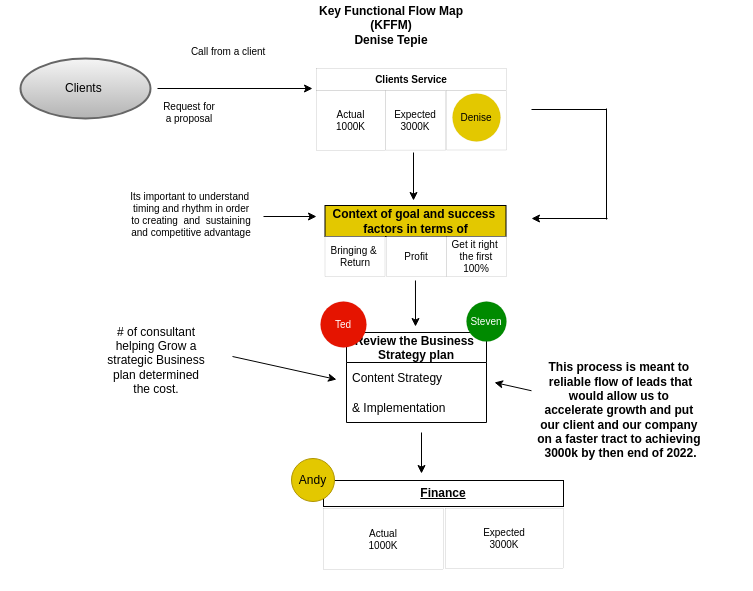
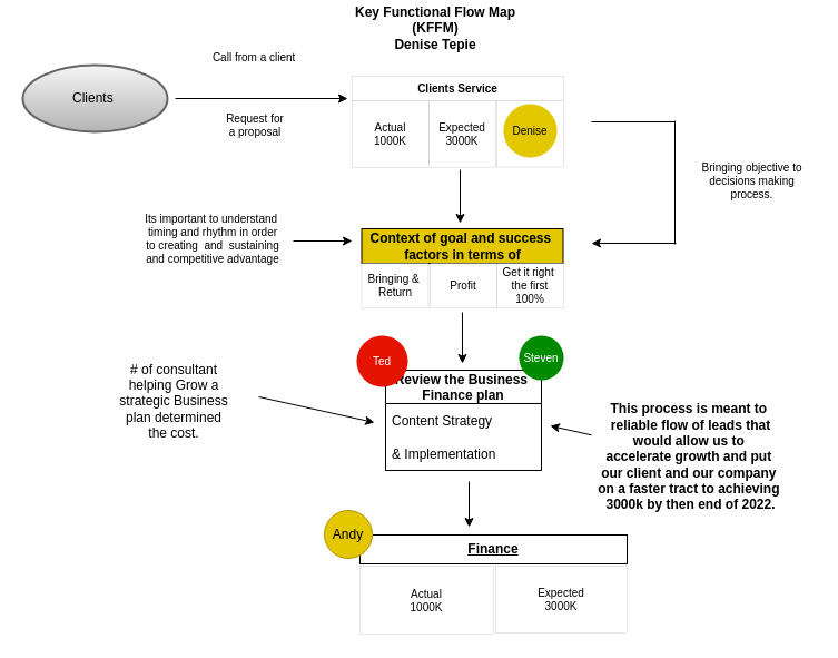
  <mxCell id="0" />
  <mxCell id="1" parent="0" />
  <mxCell id="2" value="&lt;b&gt;Context of goal and success&amp;nbsp;&lt;br&gt;factors in terms of&lt;br&gt;&lt;/b&gt;" style="rounded=0;whiteSpace=wrap;html=1;fillColor=#e3c800;" parent="1" vertex="1"><mxGeometry x="324.5" y="205" width="181" height="31" as="geometry" /></mxCell>
  <mxCell id="3" style="edgeStyle=none;rounded=0;orthogonalLoop=1;jettySize=auto;html=1;entryX=1;entryY=0.75;entryDx=0;entryDy=0;" parent="1" edge="1"><mxGeometry relative="1" as="geometry"><mxPoint x="546" y="202.5" as="sourcePoint" /><mxPoint x="546" y="202.5" as="targetPoint" /></mxGeometry></mxCell>
  <mxCell id="4" style="edgeStyle=none;rounded=0;orthogonalLoop=1;jettySize=auto;html=1;exitX=0;exitY=0.5;exitDx=0;exitDy=0;" parent="1" edge="1"><mxGeometry relative="1" as="geometry"><mxPoint x="486" y="195" as="sourcePoint" /><mxPoint x="486" y="195" as="targetPoint" /></mxGeometry></mxCell>
  <mxCell id="5" value="&amp;nbsp;Clients &amp;nbsp;" style="strokeWidth=2;html=1;shape=mxgraph.flowchart.start_1;whiteSpace=wrap;fillColor=#f5f5f5;gradientColor=#b3b3b3;strokeColor=#666666;" parent="1" vertex="1"><mxGeometry x="20" y="58" width="130" height="60" as="geometry" /></mxCell>
- <mxCell id="6" value="Review the Business &#10;Strategy plan" style="swimlane;fontStyle=1;childLayout=stackLayout;horizontal=1;startSize=30;horizontalStack=0;resizeParent=1;resizeParentMax=0;resizeLast=0;collapsible=1;marginBottom=0;" parent="1" vertex="1"><mxGeometry x="346" y="332" width="140" height="90" as="geometry" /></mxCell>
+ <mxCell id="6" value="Review the Business &#10;Finance plan" style="swimlane;fontStyle=1;childLayout=stackLayout;horizontal=1;startSize=30;horizontalStack=0;resizeParent=1;resizeParentMax=0;resizeLast=0;collapsible=1;marginBottom=0;" parent="1" vertex="1"><mxGeometry x="346" y="332" width="140" height="90" as="geometry" /></mxCell>
  <mxCell id="7" value="Content Strategy" style="text;strokeColor=none;fillColor=none;align=left;verticalAlign=middle;spacingLeft=4;spacingRight=4;overflow=hidden;points=[[0,0.5],[1,0.5]];portConstraint=eastwest;rotatable=0;" parent="6" vertex="1"><mxGeometry y="30" width="140" height="30" as="geometry" /></mxCell>
  <mxCell id="8" value="&amp; Implementation" style="text;strokeColor=none;fillColor=none;align=left;verticalAlign=middle;spacingLeft=4;spacingRight=4;overflow=hidden;points=[[0,0.5],[1,0.5]];portConstraint=eastwest;rotatable=0;" parent="6" vertex="1"><mxGeometry y="60" width="140" height="30" as="geometry" /></mxCell>
  <mxCell id="9" value="# of consultant helping Grow a strategic Business plan determined the cost." style="text;html=1;strokeColor=none;fillColor=none;align=center;verticalAlign=middle;whiteSpace=wrap;rounded=0;" parent="1" vertex="1"><mxGeometry x="106" y="309" width="100" height="101" as="geometry" /></mxCell>
  <mxCell id="10" value="&lt;b&gt;&lt;u&gt;Finance&lt;br&gt;&lt;/u&gt;&lt;/b&gt;" style="rounded=0;whiteSpace=wrap;html=1;" parent="1" vertex="1"><mxGeometry x="323" y="480" width="240" height="26" as="geometry" /></mxCell>
  <mxCell id="11" value="Andy" style="ellipse;whiteSpace=wrap;html=1;aspect=fixed;fillColor=#e3c800;fontColor=#000000;strokeColor=#B09500;" parent="1" vertex="1"><mxGeometry x="291" y="458" width="43" height="43" as="geometry" /></mxCell>
  <mxCell id="12" value="This process is meant to&amp;nbsp;&lt;br&gt;reliable flow of leads that&lt;br&gt;would allow us to&amp;nbsp;&lt;br&gt;accelerate growth and put&amp;nbsp;&lt;br&gt;our client and our company&amp;nbsp;&lt;br&gt;on a faster tract to achieving&amp;nbsp;&lt;br&gt;3000k by then end of 2022." style="text;html=1;align=center;verticalAlign=middle;resizable=0;points=[];autosize=1;strokeColor=none;fillColor=none;fontStyle=1;strokeWidth=0;" parent="1" vertex="1"><mxGeometry x="531" y="359" width="177" height="102" as="geometry" /></mxCell>
  <mxCell id="13" value="Den" style="ellipse;whiteSpace=wrap;html=1;aspect=fixed;fillColor=#e51400;strokeColor=#B20000;fontColor=#ffffff;" parent="1" vertex="1"><mxGeometry x="455.75" y="99.5" width="40.5" height="40.5" as="geometry" /></mxCell>
  <mxCell id="14" value="Key Functional Flow Map (KFFM)&lt;br&gt;Denise Tepie" style="text;html=1;strokeColor=none;fillColor=none;align=center;verticalAlign=middle;whiteSpace=wrap;rounded=0;fontStyle=1" parent="1" vertex="1"><mxGeometry x="316" y="20" width="150" height="10" as="geometry" /></mxCell>
  <mxCell id="15" style="edgeStyle=none;rounded=0;orthogonalLoop=1;jettySize=auto;html=1;exitX=0.5;exitY=1;exitDx=0;exitDy=0;fontSize=10;" parent="1" edge="1"><mxGeometry relative="1" as="geometry"><mxPoint x="411" y="90" as="sourcePoint" /><mxPoint x="411" y="90" as="targetPoint" /></mxGeometry></mxCell>
  <mxCell id="16" style="edgeStyle=none;rounded=0;orthogonalLoop=1;jettySize=auto;html=1;exitX=0.5;exitY=1;exitDx=0;exitDy=0;fontSize=10;" parent="1" edge="1"><mxGeometry relative="1" as="geometry"><mxPoint x="411" y="90" as="sourcePoint" /><mxPoint x="411" y="90" as="targetPoint" /></mxGeometry></mxCell>
  <mxCell id="17" value="Actual&lt;br&gt;1000K" style="rounded=0;whiteSpace=wrap;html=1;fontSize=10;fillColor=#FFFFFF;strokeWidth=0;" parent="1" vertex="1"><mxGeometry x="316" y="90" width="69" height="60" as="geometry" /></mxCell>
  <mxCell id="18" value="" style="shape=table;startSize=0;container=1;collapsible=0;childLayout=tableLayout;fontSize=10;strokeWidth=0;fillColor=#FFFFFF;" parent="1" vertex="1"><mxGeometry x="385" y="90" width="60" height="59.75" as="geometry" /></mxCell>
  <mxCell id="19" value="" style="shape=tableRow;horizontal=0;startSize=0;swimlaneHead=0;swimlaneBody=0;top=0;left=0;bottom=0;right=0;collapsible=0;dropTarget=0;fillColor=none;points=[[0,0.5],[1,0.5]];portConstraint=eastwest;fontSize=10;strokeWidth=0;" parent="18" vertex="1"><mxGeometry width="60" height="60" as="geometry" /></mxCell>
  <mxCell id="20" value="Expected&lt;br&gt;3000K" style="shape=partialRectangle;html=1;whiteSpace=wrap;connectable=0;overflow=hidden;fillColor=none;top=0;left=0;bottom=0;right=0;pointerEvents=1;fontSize=10;strokeWidth=0;" parent="19" vertex="1"><mxGeometry width="60" height="60" as="geometry"><mxRectangle width="60" height="60" as="alternateBounds" /></mxGeometry></mxCell>
  <mxCell id="21" value="" style="shape=table;startSize=0;container=1;collapsible=0;childLayout=tableLayout;fontSize=10;strokeWidth=0;fillColor=#FFFFFF;fontStyle=0" parent="1" vertex="1"><mxGeometry x="446" y="90" width="60" height="59.5" as="geometry" /></mxCell>
  <mxCell id="22" value="" style="shape=tableRow;horizontal=0;startSize=0;swimlaneHead=0;swimlaneBody=0;top=0;left=0;bottom=0;right=0;collapsible=0;dropTarget=0;fillColor=none;points=[[0,0.5],[1,0.5]];portConstraint=eastwest;fontSize=10;strokeWidth=0;" parent="21" vertex="1"><mxGeometry width="60" height="60" as="geometry" /></mxCell>
  <mxCell id="23" value="" style="shape=partialRectangle;html=1;whiteSpace=wrap;connectable=0;overflow=hidden;fillColor=none;top=0;left=0;bottom=0;right=0;pointerEvents=1;fontSize=10;strokeWidth=0;" parent="22" vertex="1"><mxGeometry width="60" height="60" as="geometry"><mxRectangle width="60" height="60" as="alternateBounds" /></mxGeometry></mxCell>
  <mxCell id="24" value="" style="endArrow=classic;html=1;rounded=0;fontSize=10;" parent="1" edge="1"><mxGeometry width="50" height="50" relative="1" as="geometry"><mxPoint x="157" y="88" as="sourcePoint" /><mxPoint x="312" y="88" as="targetPoint" /></mxGeometry></mxCell>
  <mxCell id="25" value="Call from a client&amp;nbsp;" style="text;html=1;align=center;verticalAlign=middle;resizable=0;points=[];autosize=1;strokeColor=none;fillColor=none;fontSize=10;" parent="1" vertex="1"><mxGeometry x="185" y="43" width="87" height="16" as="geometry" /></mxCell>
- <mxCell id="26" value="Request for a proposal" style="text;html=1;strokeColor=none;fillColor=none;align=center;verticalAlign=middle;whiteSpace=wrap;rounded=0;fontSize=10;" parent="1" vertex="1"><mxGeometry x="158.5" y="97" width="60" height="30" as="geometry" /></mxCell>
+ <mxCell id="26" value="Request for a proposal" style="text;html=1;strokeColor=none;fillColor=none;align=center;verticalAlign=middle;whiteSpace=wrap;rounded=0;fontSize=10;" parent="1" vertex="1"><mxGeometry x="198.5" y="97" width="60" height="30" as="geometry" /></mxCell>
  <mxCell id="27" value="" style="shape=table;startSize=0;container=1;collapsible=0;childLayout=tableLayout;fontSize=10;strokeWidth=0;fillColor=#FFFFFF;" parent="1" vertex="1"><mxGeometry x="324.5" y="236" width="60" height="40" as="geometry" /></mxCell>
  <mxCell id="28" value="" style="shape=tableRow;horizontal=0;startSize=0;swimlaneHead=0;swimlaneBody=0;top=0;left=0;bottom=0;right=0;collapsible=0;dropTarget=0;fillColor=none;points=[[0,0.5],[1,0.5]];portConstraint=eastwest;fontSize=10;strokeWidth=0;" parent="27" vertex="1"><mxGeometry width="60" height="40" as="geometry" /></mxCell>
  <mxCell id="29" value="Bringing &amp;amp;&amp;nbsp;&lt;br&gt;Return" style="shape=partialRectangle;html=1;whiteSpace=wrap;connectable=0;overflow=hidden;fillColor=none;top=0;left=0;bottom=0;right=0;pointerEvents=1;fontSize=10;strokeWidth=0;" parent="28" vertex="1"><mxGeometry width="60" height="40" as="geometry"><mxRectangle width="60" height="40" as="alternateBounds" /></mxGeometry></mxCell>
  <mxCell id="30" value="" style="shape=table;startSize=0;container=1;collapsible=0;childLayout=tableLayout;fontSize=10;strokeWidth=0;fillColor=#FFFFFF;" parent="1" vertex="1"><mxGeometry x="386" y="236" width="60" height="40" as="geometry" /></mxCell>
  <mxCell id="31" value="" style="shape=tableRow;horizontal=0;startSize=0;swimlaneHead=0;swimlaneBody=0;top=0;left=0;bottom=0;right=0;collapsible=0;dropTarget=0;fillColor=none;points=[[0,0.5],[1,0.5]];portConstraint=eastwest;fontSize=10;strokeWidth=0;" parent="30" vertex="1"><mxGeometry width="60" height="40" as="geometry" /></mxCell>
  <mxCell id="32" value="Profit" style="shape=partialRectangle;html=1;whiteSpace=wrap;connectable=0;overflow=hidden;fillColor=none;top=0;left=0;bottom=0;right=0;pointerEvents=1;fontSize=10;strokeWidth=0;" parent="31" vertex="1"><mxGeometry width="60" height="40" as="geometry"><mxRectangle width="60" height="40" as="alternateBounds" /></mxGeometry></mxCell>
  <mxCell id="33" value="" style="shape=table;startSize=0;container=1;collapsible=0;childLayout=tableLayout;fontSize=10;strokeWidth=0;fillColor=#FFFFFF;" parent="1" vertex="1"><mxGeometry x="446" y="236" width="60" height="40" as="geometry" /></mxCell>
  <mxCell id="34" value="" style="shape=tableRow;horizontal=0;startSize=0;swimlaneHead=0;swimlaneBody=0;top=0;left=0;bottom=0;right=0;collapsible=0;dropTarget=0;fillColor=none;points=[[0,0.5],[1,0.5]];portConstraint=eastwest;fontSize=10;strokeWidth=0;" parent="33" vertex="1"><mxGeometry width="60" height="40" as="geometry" /></mxCell>
  <mxCell id="35" value="Get it right&amp;nbsp;&lt;br&gt;the first 100%" style="shape=partialRectangle;html=1;whiteSpace=wrap;connectable=0;overflow=hidden;fillColor=none;top=0;left=0;bottom=0;right=0;pointerEvents=1;fontSize=10;strokeWidth=0;" parent="34" vertex="1"><mxGeometry width="60" height="40" as="geometry"><mxRectangle width="60" height="40" as="alternateBounds" /></mxGeometry></mxCell>
  <mxCell id="36" style="edgeStyle=none;rounded=0;orthogonalLoop=1;jettySize=auto;html=1;exitX=1;exitY=0.25;exitDx=0;exitDy=0;fontSize=10;" parent="1" source="2" target="2" edge="1"><mxGeometry relative="1" as="geometry" /></mxCell>
  <mxCell id="37" value="" style="endArrow=classic;html=1;rounded=0;fontSize=10;" parent="1" edge="1"><mxGeometry width="50" height="50" relative="1" as="geometry"><mxPoint x="413" y="152" as="sourcePoint" /><mxPoint x="413" y="200" as="targetPoint" /></mxGeometry></mxCell>
  <mxCell id="38" value="" style="endArrow=classic;html=1;rounded=0;fontSize=10;" parent="1" edge="1"><mxGeometry width="50" height="50" relative="1" as="geometry"><mxPoint x="263" y="216" as="sourcePoint" /><mxPoint x="316" y="216" as="targetPoint" /></mxGeometry></mxCell>
  <mxCell id="39" value="Its important to understand&amp;nbsp;&lt;br&gt;timing and rhythm in order&lt;br&gt;to creating &amp;nbsp;and &amp;nbsp;sustaining&lt;br&gt;and competitive advantage" style="text;html=1;strokeColor=none;fillColor=none;align=center;verticalAlign=middle;whiteSpace=wrap;rounded=0;fontSize=10;" parent="1" vertex="1"><mxGeometry x="122.5" y="141" width="136" height="146" as="geometry" /></mxCell>
  <mxCell id="40" value="Clients Service" style="rounded=0;whiteSpace=wrap;html=1;fontSize=10;strokeWidth=0;fillColor=#FFFFFF;fontStyle=1" parent="1" vertex="1"><mxGeometry x="316" y="68" width="190" height="22" as="geometry" /></mxCell>
  <mxCell id="41" value="" style="endArrow=none;html=1;rounded=0;fontSize=10;" parent="1" edge="1"><mxGeometry width="50" height="50" relative="1" as="geometry"><mxPoint x="531" y="109" as="sourcePoint" /><mxPoint x="606" y="109" as="targetPoint" /></mxGeometry></mxCell>
  <mxCell id="42" value="" style="endArrow=none;html=1;rounded=0;fontSize=10;" parent="1" edge="1"><mxGeometry width="50" height="50" relative="1" as="geometry"><mxPoint x="606" y="219" as="sourcePoint" /><mxPoint x="606" y="108" as="targetPoint" /></mxGeometry></mxCell>
  <mxCell id="43" value="" style="endArrow=classic;html=1;rounded=0;fontSize=10;" parent="1" edge="1"><mxGeometry width="50" height="50" relative="1" as="geometry"><mxPoint x="607" y="218" as="sourcePoint" /><mxPoint x="531" y="218" as="targetPoint" /></mxGeometry></mxCell>
+ <mxCell id="44" value="Bringing objective to decisions making process." style="text;html=1;strokeColor=none;fillColor=none;align=center;verticalAlign=middle;whiteSpace=wrap;rounded=0;fontSize=10;" parent="1" vertex="1"><mxGeometry x="620" y="147" width="111" height="30" as="geometry" /></mxCell>
  <mxCell id="45" value="" style="endArrow=classic;html=1;rounded=0;fontSize=10;" parent="1" edge="1"><mxGeometry width="50" height="50" relative="1" as="geometry"><mxPoint x="421" y="432" as="sourcePoint" /><mxPoint x="421" y="473" as="targetPoint" /></mxGeometry></mxCell>
  <mxCell id="46" value="" style="endArrow=classic;html=1;rounded=0;fontSize=10;" parent="1" edge="1"><mxGeometry width="50" height="50" relative="1" as="geometry"><mxPoint x="232" y="356" as="sourcePoint" /><mxPoint x="336" y="379" as="targetPoint" /></mxGeometry></mxCell>
  <mxCell id="47" value="Steven" style="ellipse;whiteSpace=wrap;html=1;aspect=fixed;fontSize=10;strokeWidth=0;fillColor=#008a00;strokeColor=#005700;fontColor=#ffffff;" parent="1" vertex="1"><mxGeometry x="466" y="301" width="40" height="40" as="geometry" /></mxCell>
  <mxCell id="48" style="edgeStyle=none;rounded=0;orthogonalLoop=1;jettySize=auto;html=1;exitX=0.5;exitY=0;exitDx=0;exitDy=0;fontSize=10;" parent="1" source="6" target="6" edge="1"><mxGeometry relative="1" as="geometry" /></mxCell>
  <mxCell id="49" value="" style="endArrow=classic;html=1;rounded=0;fontSize=10;exitX=0.483;exitY=1.1;exitDx=0;exitDy=0;exitPerimeter=0;" parent="1" source="31" edge="1"><mxGeometry width="50" height="50" relative="1" as="geometry"><mxPoint x="397" y="329" as="sourcePoint" /><mxPoint x="415" y="326" as="targetPoint" /></mxGeometry></mxCell>
  <mxCell id="50" style="edgeStyle=none;rounded=0;orthogonalLoop=1;jettySize=auto;html=1;exitX=1;exitY=0.5;exitDx=0;exitDy=0;fontSize=10;" parent="1" source="10" target="10" edge="1"><mxGeometry relative="1" as="geometry" /></mxCell>
  <mxCell id="51" style="edgeStyle=none;rounded=0;orthogonalLoop=1;jettySize=auto;html=1;exitX=1;exitY=0.5;exitDx=0;exitDy=0;fontSize=10;" parent="1" source="10" target="10" edge="1"><mxGeometry relative="1" as="geometry" /></mxCell>
  <mxCell id="52" value="Actual&lt;br&gt;1000K" style="rounded=0;whiteSpace=wrap;html=1;fontSize=10;strokeWidth=0;fillColor=#FFFFFF;" parent="1" vertex="1"><mxGeometry x="323" y="508" width="120" height="61" as="geometry" /></mxCell>
  <mxCell id="53" value="Expected&lt;br&gt;3000K" style="rounded=0;whiteSpace=wrap;html=1;fontSize=10;strokeWidth=0;fillColor=#FFFFFF;" parent="1" vertex="1"><mxGeometry x="445" y="508" width="118" height="60" as="geometry" /></mxCell>
  <mxCell id="54" value="Ted" style="ellipse;whiteSpace=wrap;html=1;aspect=fixed;fontSize=10;strokeWidth=0;fillColor=#e51400;fontColor=#ffffff;strokeColor=#B20000;" parent="1" vertex="1"><mxGeometry x="320" y="301" width="46" height="46" as="geometry" /></mxCell>
  <mxCell id="55" value="Denise" style="ellipse;whiteSpace=wrap;html=1;aspect=fixed;fontSize=10;strokeWidth=0;fillColor=#e3c800;strokeColor=#B09500;fontColor=#000000;" parent="1" vertex="1"><mxGeometry x="452" y="93" width="48" height="48" as="geometry" /></mxCell>
  <mxCell id="56" value="" style="endArrow=classic;html=1;rounded=0;" parent="1" source="12" edge="1"><mxGeometry width="50" height="50" relative="1" as="geometry"><mxPoint x="504" y="425" as="sourcePoint" /><mxPoint x="494" y="382" as="targetPoint" /></mxGeometry></mxCell>
